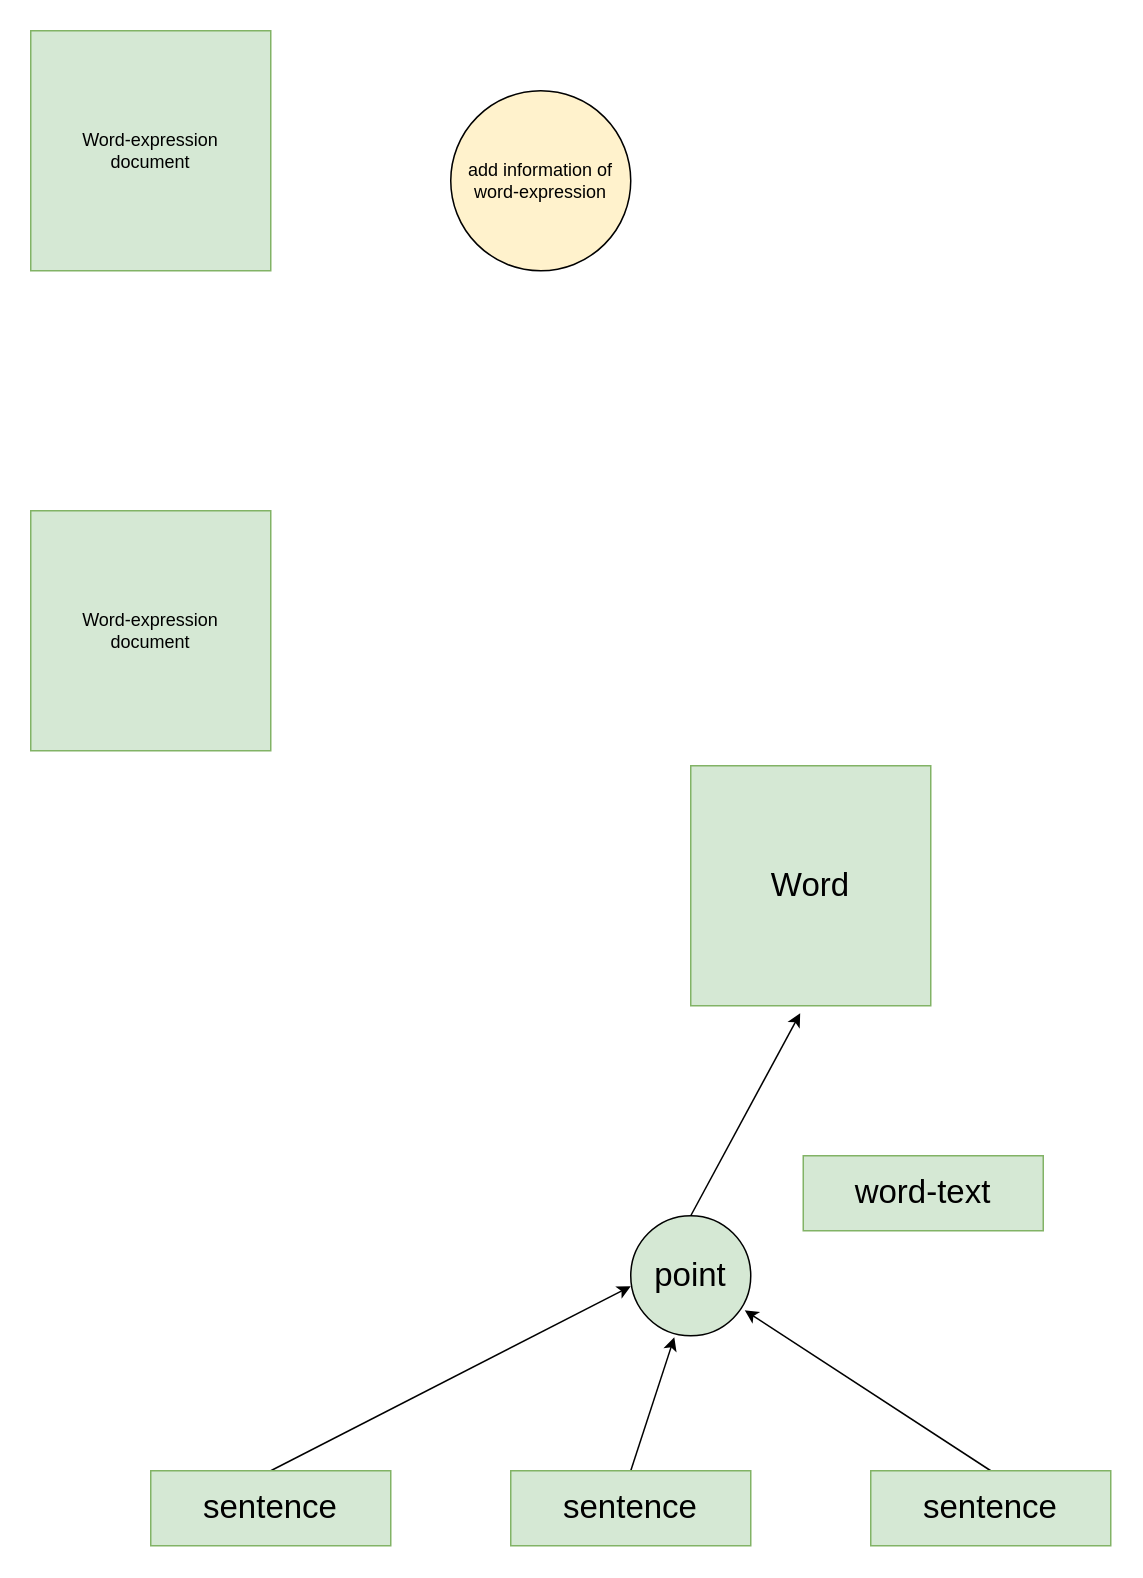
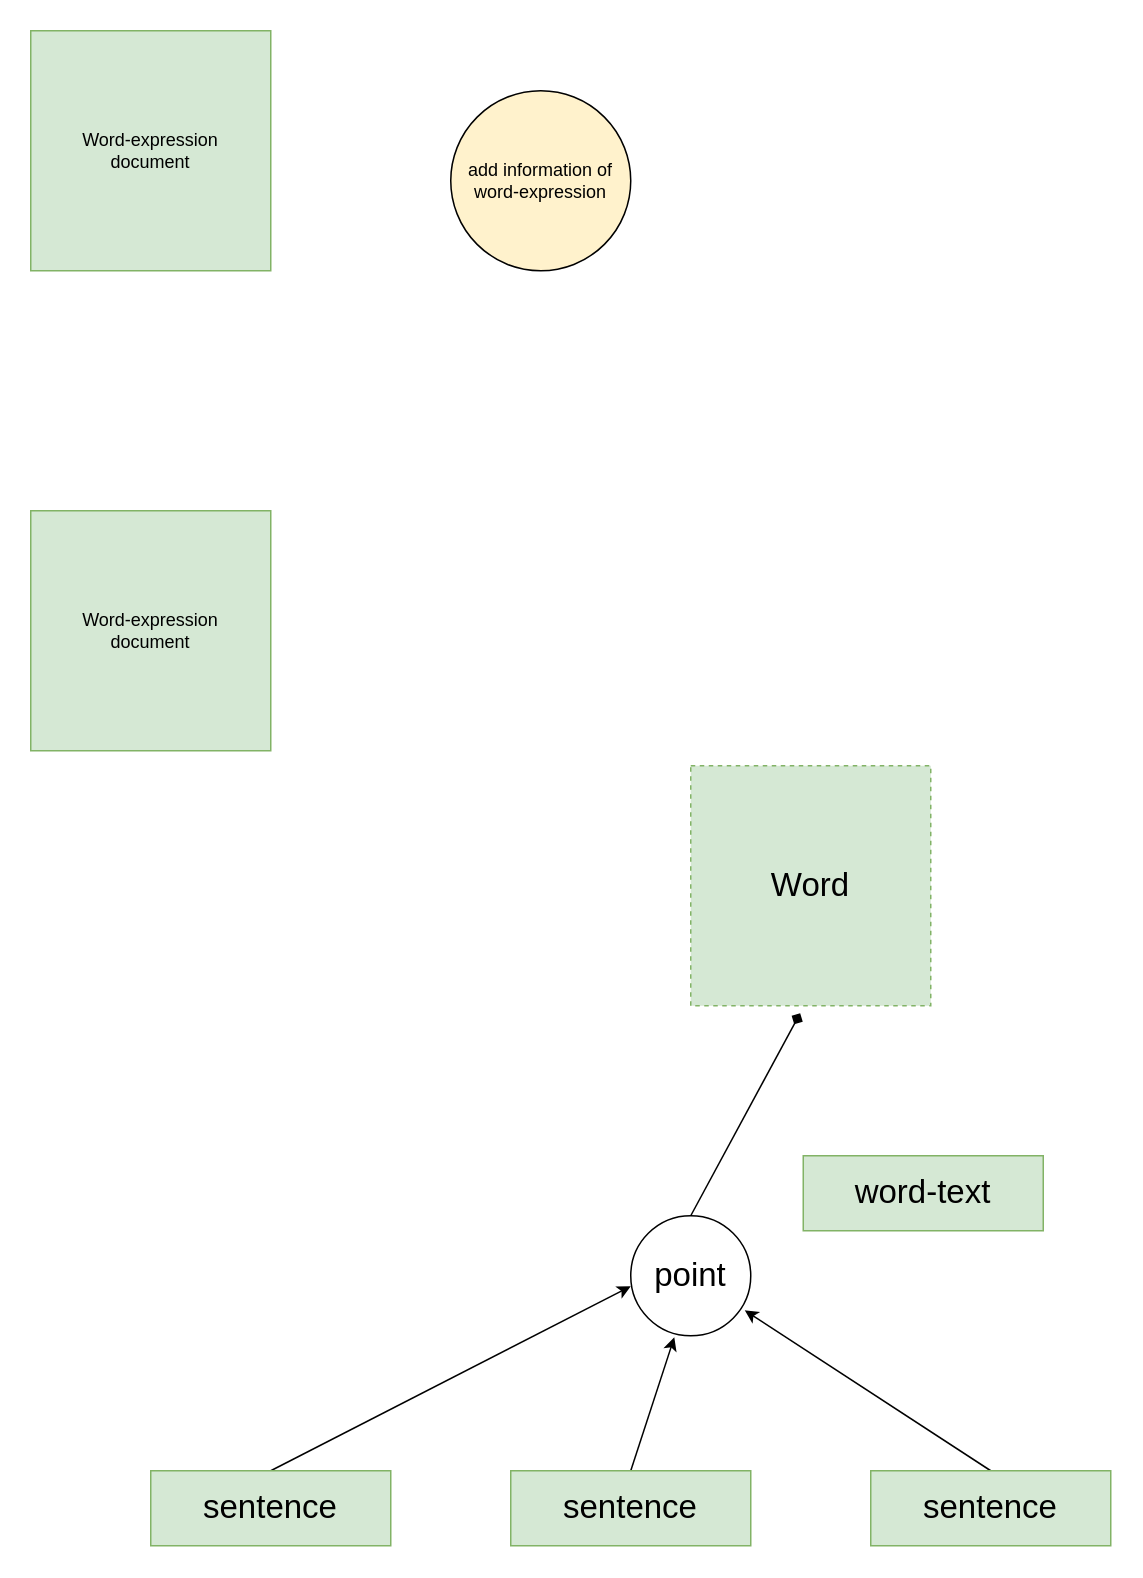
  <mxCell id="0" />
  <mxCell id="1" parent="0" />
  <mxCell id="2" value="Word-expression&lt;br&gt;document" style="rounded=0;whiteSpace=wrap;html=1;fillColor=#d5e8d4;strokeColor=#82b366;" parent="1" vertex="1"><mxGeometry x="20" y="20" width="160" height="160" as="geometry" /></mxCell>
  <mxCell id="3" value="add information of word-expression" style="ellipse;whiteSpace=wrap;html=1;aspect=fixed;fillColor=#fff2cc;" parent="1" vertex="1"><mxGeometry x="300" y="60" width="120" height="120" as="geometry" /></mxCell>
  <mxCell id="4" value="Word-expression&lt;br&gt;document" style="rounded=0;whiteSpace=wrap;html=1;fillColor=#d5e8d4;strokeColor=#82b366;" vertex="1" parent="1"><mxGeometry x="20" y="340" width="160" height="160" as="geometry" /></mxCell>
- <mxCell id="5" value="Word" style="rounded=0;whiteSpace=wrap;html=1;fillColor=#d5e8d4;strokeColor=#82b366;fontSize=22;" vertex="1" parent="1"><mxGeometry x="460" y="510" width="160" height="160" as="geometry" /></mxCell>
- <mxCell id="6" style="rounded=0;orthogonalLoop=1;jettySize=auto;html=1;exitX=0.5;exitY=0;exitDx=0;exitDy=0;entryX=0.456;entryY=1.031;entryDx=0;entryDy=0;entryPerimeter=0;fontSize=22;" edge="1" parent="1" source="7" target="5"><mxGeometry relative="1" as="geometry" /></mxCell>
- <mxCell id="7" value="point" style="ellipse;whiteSpace=wrap;html=1;aspect=fixed;fontSize=22;fillColor=#d5e8d4;" vertex="1" parent="1"><mxGeometry x="420" y="810" width="80" height="80" as="geometry" /></mxCell>
+ <mxCell id="5" value="Word" style="rounded=0;whiteSpace=wrap;html=1;fillColor=#d5e8d4;strokeColor=#82b366;fontSize=22;dashed=1;" vertex="1" parent="1"><mxGeometry x="460" y="510" width="160" height="160" as="geometry" /></mxCell>
+ <mxCell id="6" style="rounded=0;orthogonalLoop=1;jettySize=auto;html=1;exitX=0.5;exitY=0;exitDx=0;exitDy=0;entryX=0.456;entryY=1.031;entryDx=0;entryDy=0;entryPerimeter=0;fontSize=22;endArrow=diamond;" edge="1" parent="1" source="7" target="5"><mxGeometry relative="1" as="geometry" /></mxCell>
+ <mxCell id="7" value="point" style="ellipse;whiteSpace=wrap;html=1;aspect=fixed;fontSize=22;" vertex="1" parent="1"><mxGeometry x="420" y="810" width="80" height="80" as="geometry" /></mxCell>
  <mxCell id="8" style="rounded=0;orthogonalLoop=1;jettySize=auto;html=1;exitX=0.5;exitY=0;exitDx=0;exitDy=0;entryX=0;entryY=0.588;entryDx=0;entryDy=0;entryPerimeter=0;fontSize=22;" edge="1" parent="1" source="9" target="7"><mxGeometry relative="1" as="geometry" /></mxCell>
  <mxCell id="9" value="sentence" style="rounded=0;whiteSpace=wrap;html=1;fillColor=#d5e8d4;strokeColor=#82b366;fontSize=22;" vertex="1" parent="1"><mxGeometry x="100" y="980" width="160" height="50" as="geometry" /></mxCell>
  <mxCell id="10" style="edgeStyle=none;rounded=0;orthogonalLoop=1;jettySize=auto;html=1;exitX=0.5;exitY=0;exitDx=0;exitDy=0;entryX=0.363;entryY=1.013;entryDx=0;entryDy=0;entryPerimeter=0;fontSize=22;" edge="1" parent="1" source="11" target="7"><mxGeometry relative="1" as="geometry" /></mxCell>
  <mxCell id="11" value="sentence" style="rounded=0;whiteSpace=wrap;html=1;fillColor=#d5e8d4;strokeColor=#82b366;fontSize=22;" vertex="1" parent="1"><mxGeometry x="340" y="980" width="160" height="50" as="geometry" /></mxCell>
  <mxCell id="12" style="edgeStyle=none;rounded=0;orthogonalLoop=1;jettySize=auto;html=1;exitX=0.5;exitY=0;exitDx=0;exitDy=0;entryX=0.95;entryY=0.788;entryDx=0;entryDy=0;entryPerimeter=0;fontSize=22;" edge="1" parent="1" source="13" target="7"><mxGeometry relative="1" as="geometry" /></mxCell>
  <mxCell id="13" value="sentence" style="rounded=0;whiteSpace=wrap;html=1;fillColor=#d5e8d4;strokeColor=#82b366;fontSize=22;" vertex="1" parent="1"><mxGeometry x="580" y="980" width="160" height="50" as="geometry" /></mxCell>
  <mxCell id="14" value="word-text" style="rounded=0;whiteSpace=wrap;html=1;fillColor=#d5e8d4;strokeColor=#82b366;fontSize=22;" vertex="1" parent="1"><mxGeometry x="535" y="770" width="160" height="50" as="geometry" /></mxCell>
